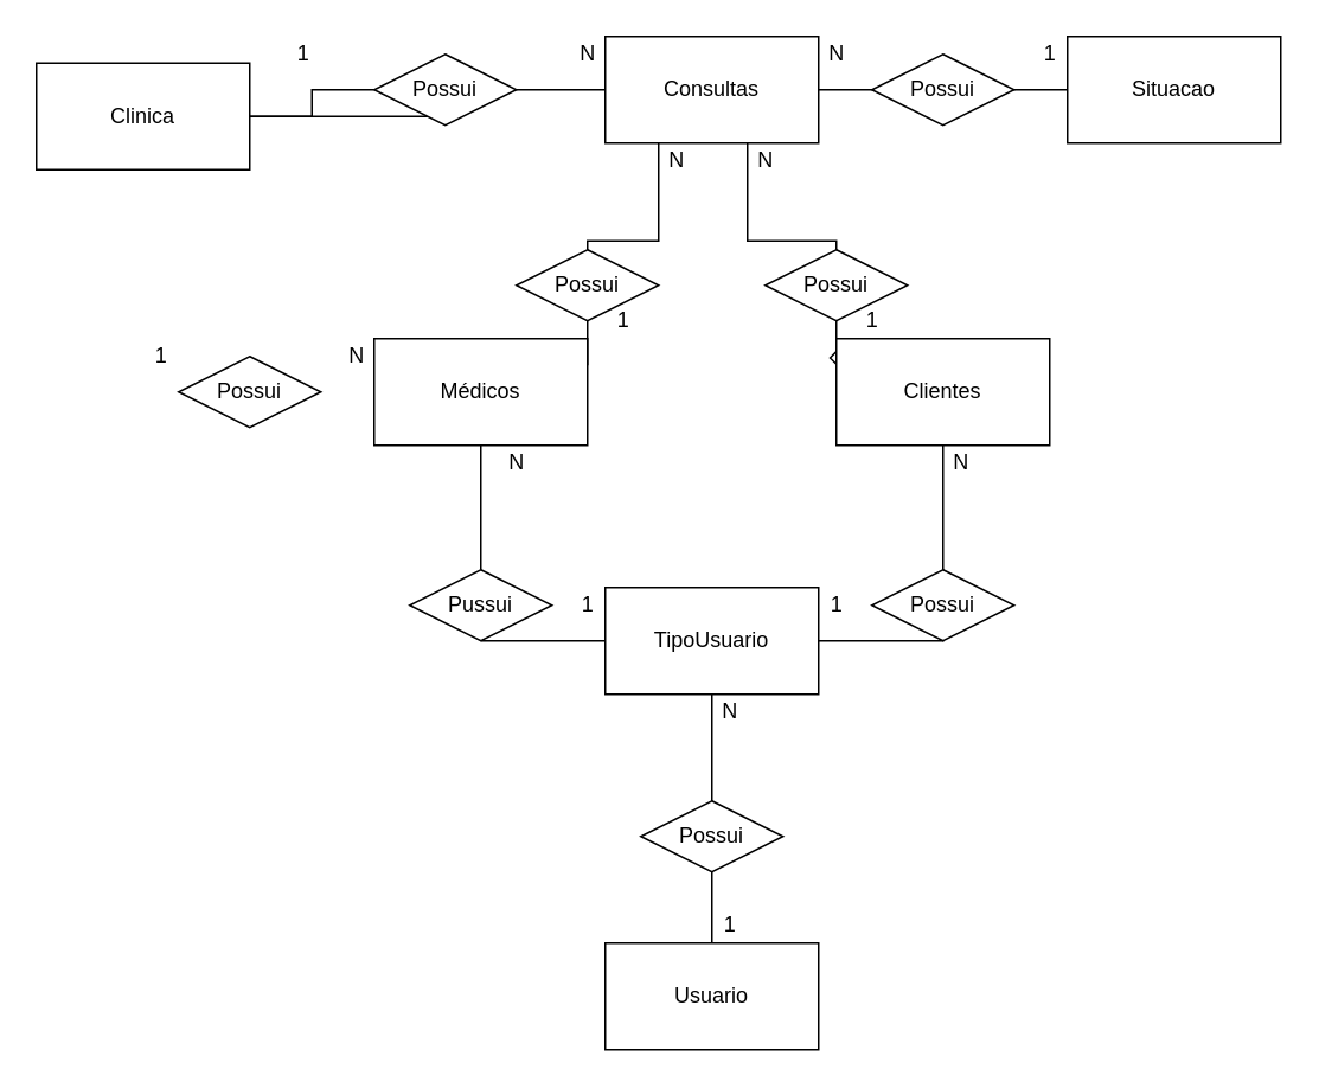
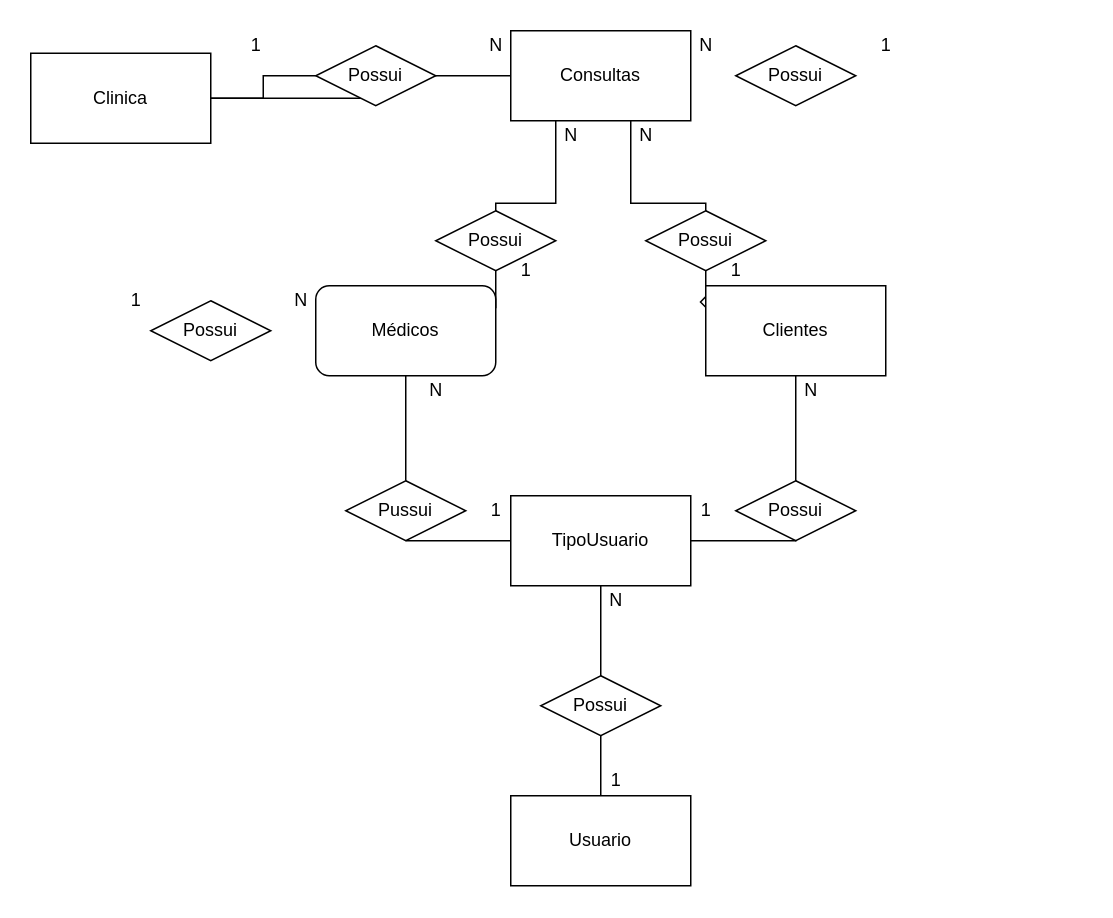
  <mxCell id="0" />
  <mxCell id="1" parent="0" />
  <mxCell id="2" style="edgeStyle=orthogonalEdgeStyle;rounded=0;orthogonalLoop=1;jettySize=auto;html=1;endArrow=none;endFill=0;" edge="1" parent="1" source="4" target="16"><mxGeometry relative="1" as="geometry" /></mxCell>
  <mxCell id="3" style="edgeStyle=orthogonalEdgeStyle;rounded=0;orthogonalLoop=1;jettySize=auto;html=1;endArrow=none;endFill=0;" edge="1" parent="1" source="4" target="8"><mxGeometry relative="1" as="geometry" /></mxCell>
  <mxCell id="4" value="Clinica" style="rounded=0;whiteSpace=wrap;html=1;" vertex="1" parent="1"><mxGeometry x="20" y="35" width="120" height="60" as="geometry" /></mxCell>
- <mxCell id="5" style="edgeStyle=orthogonalEdgeStyle;rounded=0;orthogonalLoop=1;jettySize=auto;html=1;endArrow=none;endFill=0;" edge="1" parent="1" source="8" target="11"><mxGeometry relative="1" as="geometry" /></mxCell>
  <mxCell id="6" style="edgeStyle=orthogonalEdgeStyle;rounded=0;orthogonalLoop=1;jettySize=auto;html=1;entryX=1;entryY=0.25;entryDx=0;entryDy=0;endArrow=none;endFill=0;" edge="1" parent="1" source="8" target="9"><mxGeometry relative="1" as="geometry"><Array as="points"><mxPoint x="370" y="135" /><mxPoint x="330" y="135" /></Array></mxGeometry></mxCell>
  <mxCell id="7" style="edgeStyle=orthogonalEdgeStyle;rounded=0;orthogonalLoop=1;jettySize=auto;html=1;entryX=0;entryY=0.25;entryDx=0;entryDy=0;endArrow=diamond;endFill=0;" edge="1" parent="1" source="8" target="10"><mxGeometry relative="1" as="geometry"><Array as="points"><mxPoint x="420" y="135" /><mxPoint x="470" y="135" /></Array></mxGeometry></mxCell>
  <mxCell id="8" value="Consultas" style="rounded=0;whiteSpace=wrap;html=1;" vertex="1" parent="1"><mxGeometry x="340" y="20" width="120" height="60" as="geometry" /></mxCell>
- <mxCell id="9" value="Médicos" style="rounded=0;whiteSpace=wrap;html=1;" vertex="1" parent="1"><mxGeometry x="210" y="190" width="120" height="60" as="geometry" /></mxCell>
+ <mxCell id="9" value="Médicos" style="whiteSpace=wrap;html=1;rounded=1;" vertex="1" parent="1"><mxGeometry x="210" y="190" width="120" height="60" as="geometry" /></mxCell>
  <mxCell id="10" value="Clientes" style="rounded=0;whiteSpace=wrap;html=1;" vertex="1" parent="1"><mxGeometry x="470" y="190" width="120" height="60" as="geometry" /></mxCell>
- <mxCell id="11" value="Situacao" style="rounded=0;whiteSpace=wrap;html=1;" vertex="1" parent="1"><mxGeometry x="600" y="20" width="120" height="60" as="geometry" /></mxCell>
  <mxCell id="12" style="edgeStyle=orthogonalEdgeStyle;rounded=0;orthogonalLoop=1;jettySize=auto;html=1;endArrow=none;endFill=0;" edge="1" parent="1" source="15" target="10"><mxGeometry relative="1" as="geometry" /></mxCell>
  <mxCell id="13" style="edgeStyle=orthogonalEdgeStyle;rounded=0;orthogonalLoop=1;jettySize=auto;html=1;endArrow=none;endFill=0;" edge="1" parent="1" source="21" target="9"><mxGeometry relative="1" as="geometry" /></mxCell>
  <mxCell id="14" style="edgeStyle=orthogonalEdgeStyle;rounded=0;orthogonalLoop=1;jettySize=auto;html=1;endArrow=none;endFill=0;" edge="1" parent="1" source="15" target="38"><mxGeometry relative="1" as="geometry" /></mxCell>
  <mxCell id="15" value="TipoUsuario" style="rounded=0;whiteSpace=wrap;html=1;" vertex="1" parent="1"><mxGeometry x="340" y="330" width="120" height="60" as="geometry" /></mxCell>
  <mxCell id="16" value="Possui" style="rhombus;whiteSpace=wrap;html=1;" vertex="1" parent="1"><mxGeometry x="210" y="30" width="80" height="40" as="geometry" /></mxCell>
  <mxCell id="17" value="&lt;span style=&quot;white-space: normal&quot;&gt;Possui&lt;/span&gt;" style="rhombus;whiteSpace=wrap;html=1;" vertex="1" parent="1"><mxGeometry x="100" y="200" width="80" height="40" as="geometry" /></mxCell>
  <mxCell id="18" value="&lt;span style=&quot;white-space: normal&quot;&gt;Possui&lt;/span&gt;" style="rhombus;whiteSpace=wrap;html=1;" vertex="1" parent="1"><mxGeometry x="490" y="30" width="80" height="40" as="geometry" /></mxCell>
  <mxCell id="19" value="Possui" style="rhombus;whiteSpace=wrap;html=1;" vertex="1" parent="1"><mxGeometry x="290" y="140" width="80" height="40" as="geometry" /></mxCell>
  <mxCell id="20" value="&lt;span style=&quot;white-space: normal&quot;&gt;Possui&lt;/span&gt;" style="rhombus;whiteSpace=wrap;html=1;" vertex="1" parent="1"><mxGeometry x="490" y="320" width="80" height="40" as="geometry" /></mxCell>
  <mxCell id="21" value="Pussui" style="rhombus;whiteSpace=wrap;html=1;" vertex="1" parent="1"><mxGeometry x="230" y="320" width="80" height="40" as="geometry" /></mxCell>
  <mxCell id="22" style="edgeStyle=orthogonalEdgeStyle;rounded=0;orthogonalLoop=1;jettySize=auto;html=1;endArrow=none;endFill=0;" edge="1" parent="1" source="15" target="21"><mxGeometry relative="1" as="geometry"><mxPoint x="340" y="360" as="sourcePoint" /><mxPoint x="270" y="250" as="targetPoint" /><Array as="points"><mxPoint x="300" y="360" /><mxPoint x="300" y="360" /></Array></mxGeometry></mxCell>
  <mxCell id="23" value="Possui" style="rhombus;whiteSpace=wrap;html=1;" vertex="1" parent="1"><mxGeometry x="430" y="140" width="80" height="40" as="geometry" /></mxCell>
  <mxCell id="24" value="1" style="text;html=1;align=center;verticalAlign=middle;resizable=0;points=[];autosize=1;" vertex="1" parent="1"><mxGeometry x="580" y="20" width="20" height="20" as="geometry" /></mxCell>
  <mxCell id="25" value="N" style="text;html=1;align=center;verticalAlign=middle;resizable=0;points=[];autosize=1;" vertex="1" parent="1"><mxGeometry x="420" y="80" width="20" height="20" as="geometry" /></mxCell>
  <mxCell id="26" value="N" style="text;html=1;align=center;verticalAlign=middle;resizable=0;points=[];autosize=1;" vertex="1" parent="1"><mxGeometry x="320" y="20" width="20" height="20" as="geometry" /></mxCell>
  <mxCell id="27" value="N" style="text;html=1;align=center;verticalAlign=middle;resizable=0;points=[];autosize=1;" vertex="1" parent="1"><mxGeometry x="460" y="20" width="20" height="20" as="geometry" /></mxCell>
  <mxCell id="28" value="1" style="text;html=1;align=center;verticalAlign=middle;resizable=0;points=[];autosize=1;" vertex="1" parent="1"><mxGeometry x="160" y="20" width="20" height="20" as="geometry" /></mxCell>
  <mxCell id="29" value="N" style="text;html=1;align=center;verticalAlign=middle;resizable=0;points=[];autosize=1;" vertex="1" parent="1"><mxGeometry x="370" y="80" width="20" height="20" as="geometry" /></mxCell>
  <mxCell id="30" value="N" style="text;html=1;align=center;verticalAlign=middle;resizable=0;points=[];autosize=1;" vertex="1" parent="1"><mxGeometry x="280" y="250" width="20" height="20" as="geometry" /></mxCell>
  <mxCell id="31" value="N" style="text;html=1;align=center;verticalAlign=middle;resizable=0;points=[];autosize=1;" vertex="1" parent="1"><mxGeometry x="530" y="250" width="20" height="20" as="geometry" /></mxCell>
  <mxCell id="32" value="1" style="text;html=1;align=center;verticalAlign=middle;resizable=0;points=[];autosize=1;" vertex="1" parent="1"><mxGeometry x="460" y="330" width="20" height="20" as="geometry" /></mxCell>
  <mxCell id="33" value="1" style="text;html=1;align=center;verticalAlign=middle;resizable=0;points=[];autosize=1;" vertex="1" parent="1"><mxGeometry x="340" y="170" width="20" height="20" as="geometry" /></mxCell>
  <mxCell id="34" value="N" style="text;html=1;align=center;verticalAlign=middle;resizable=0;points=[];autosize=1;" vertex="1" parent="1"><mxGeometry x="190" y="190" width="20" height="20" as="geometry" /></mxCell>
  <mxCell id="35" value="1" style="text;html=1;align=center;verticalAlign=middle;resizable=0;points=[];autosize=1;" vertex="1" parent="1"><mxGeometry x="480" y="170" width="20" height="20" as="geometry" /></mxCell>
  <mxCell id="36" value="1" style="text;html=1;align=center;verticalAlign=middle;resizable=0;points=[];autosize=1;" vertex="1" parent="1"><mxGeometry x="80" y="190" width="20" height="20" as="geometry" /></mxCell>
  <mxCell id="37" value="1" style="text;html=1;align=center;verticalAlign=middle;resizable=0;points=[];autosize=1;" vertex="1" parent="1"><mxGeometry x="320" y="330" width="20" height="20" as="geometry" /></mxCell>
  <mxCell id="38" value="Usuario" style="rounded=0;whiteSpace=wrap;html=1;" vertex="1" parent="1"><mxGeometry x="340" y="530" width="120" height="60" as="geometry" /></mxCell>
  <mxCell id="39" value="&lt;span style=&quot;white-space: normal&quot;&gt;Possui&lt;/span&gt;" style="rhombus;whiteSpace=wrap;html=1;" vertex="1" parent="1"><mxGeometry x="360" y="450" width="80" height="40" as="geometry" /></mxCell>
  <mxCell id="40" value="1" style="text;html=1;align=center;verticalAlign=middle;resizable=0;points=[];autosize=1;" vertex="1" parent="1"><mxGeometry x="400" y="510" width="20" height="20" as="geometry" /></mxCell>
  <mxCell id="41" value="N" style="text;html=1;align=center;verticalAlign=middle;resizable=0;points=[];autosize=1;" vertex="1" parent="1"><mxGeometry x="400" y="390" width="20" height="20" as="geometry" /></mxCell>
